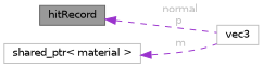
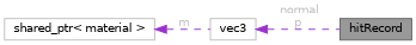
  digraph {
    rankdir=LR
    node [color=grey75 fillcolor=white fontname=Helvetica fontsize=10 shape=box style=filled]
    edge [color=darkorchid3 dir=back fontcolor=grey fontname=Helvetica fontsize=10 labelfontname=Helvetica labelfontsize=10 style=dashed]
    n1 [color=gray40 fillcolor=grey60 fontcolor=black height=0.2 label=hitRecord width=0.4]
    n2 [height=0.2 label=vec3 width=0.4]
    n3 [height=0.2 label="shared_ptr\< material \>" width=0.4]
-   n1 -> n2 [label=" normal\np"]
+   n2 -> n1 [label=" normal\np"]
    n3 -> n2 [label=" m"]
  }
